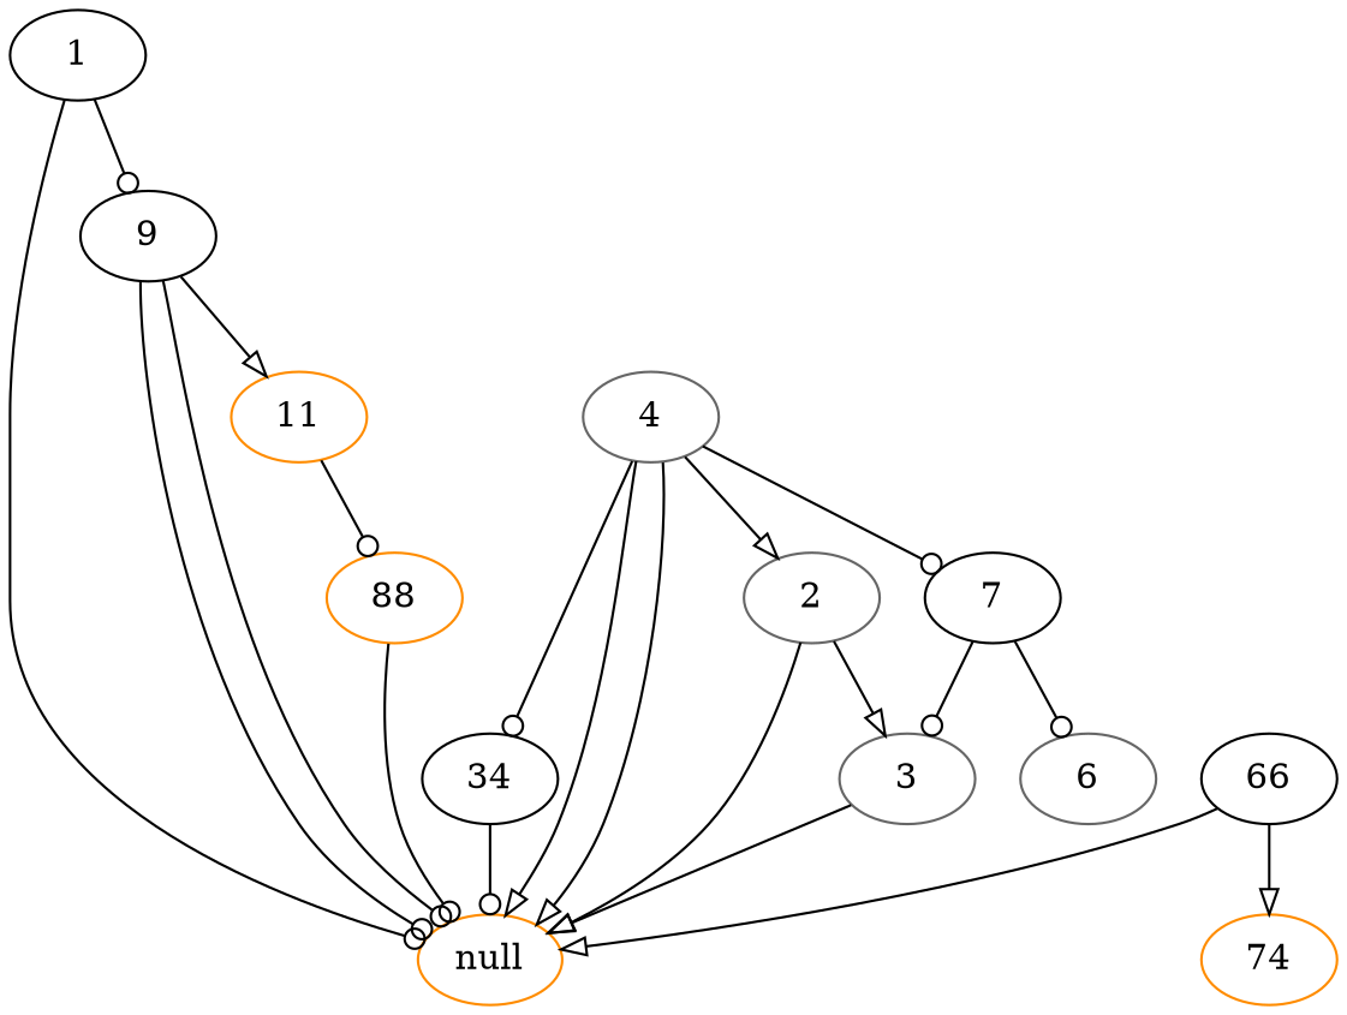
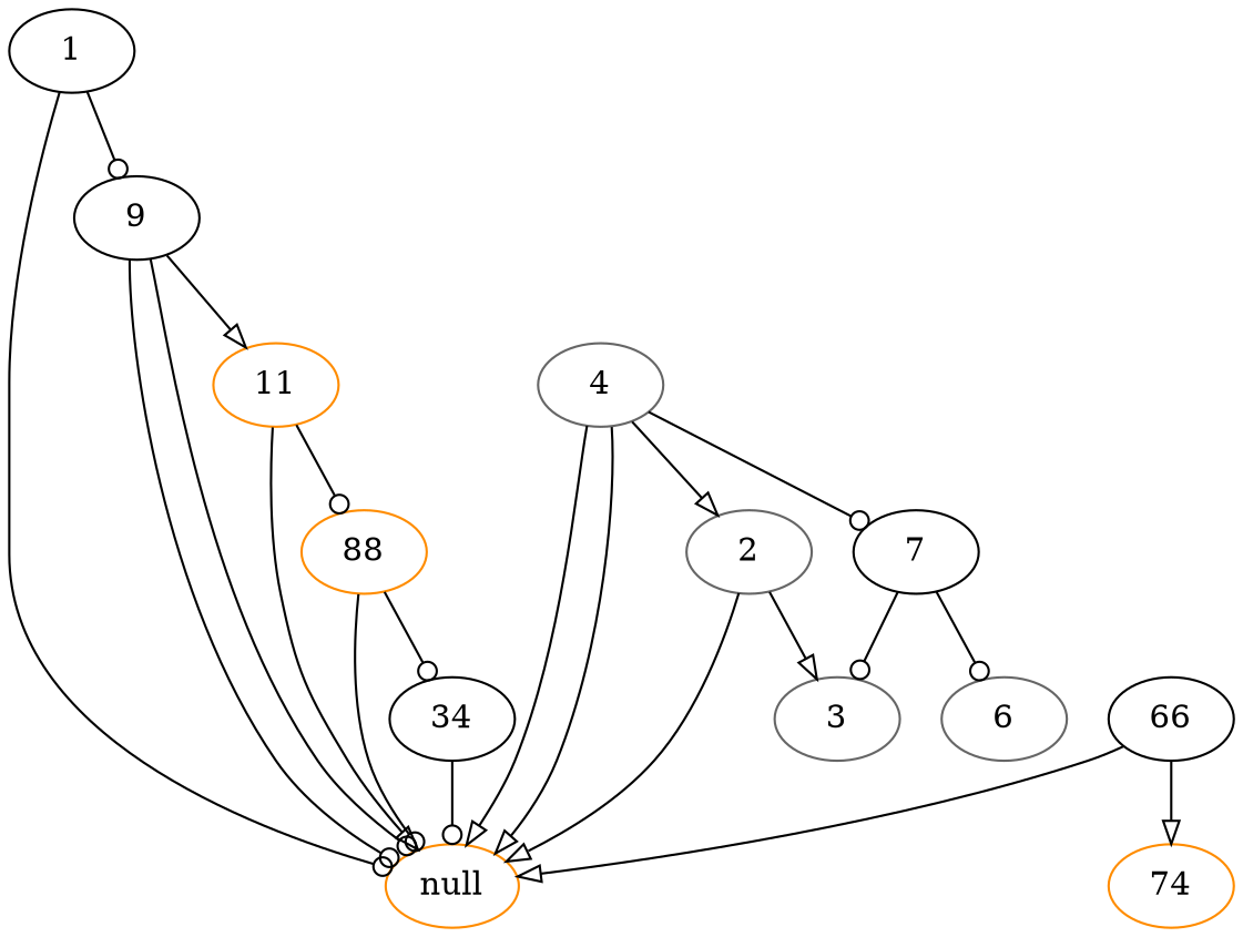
  digraph {
    node [color=black]
    edge [arrowhead=odot]
    null [color=darkorange]
    1
    9
    11 [color=darkorange]
    4 [color=gray40]
    2 [color=gray40]
    7
    88 [color=darkorange]
    3 [color=gray40]
    6 [color=gray40]
    34
    66
    74 [color=darkorange]
    1 -> null
    1 -> 9
    9 -> null
    9 -> null
    9 -> 11 [arrowhead=onormal]
-   3 -> null [arrowhead=onormal]
+   11 -> null [arrowhead=onormal]
    11 -> 88
    4 -> null [arrowhead=onormal]
    4 -> null [arrowhead=onormal]
    4 -> 2 [arrowhead=onormal]
    4 -> 7
    2 -> null [arrowhead=onormal]
    2 -> 3 [arrowhead=onormal]
    7 -> 3
    7 -> 6
    88 -> null
-   4 -> 34
+   88 -> 34
    34 -> null
    66 -> null [arrowhead=onormal]
    66 -> 74 [arrowhead=onormal]
  }
